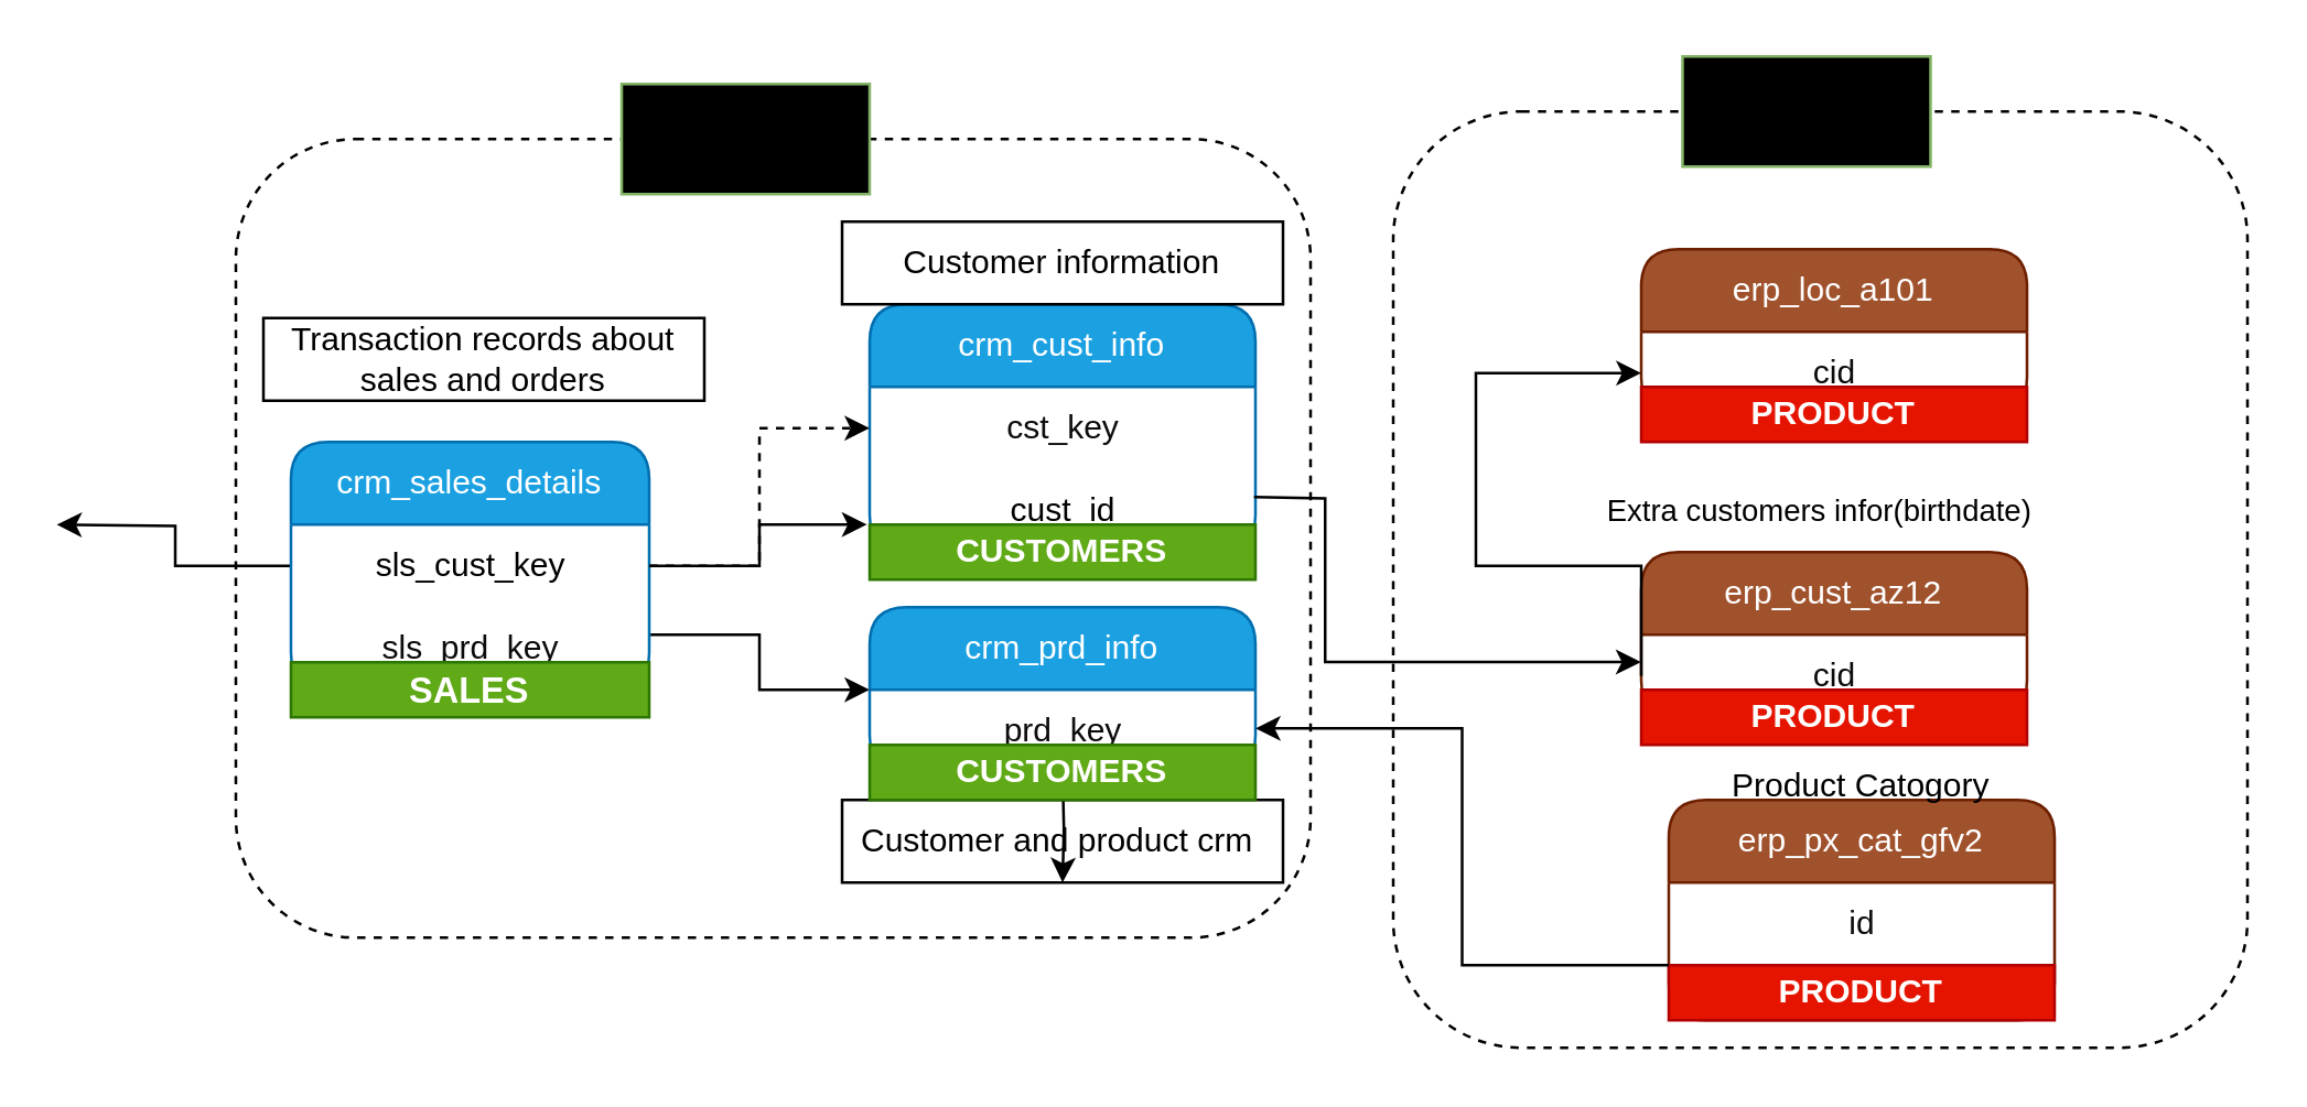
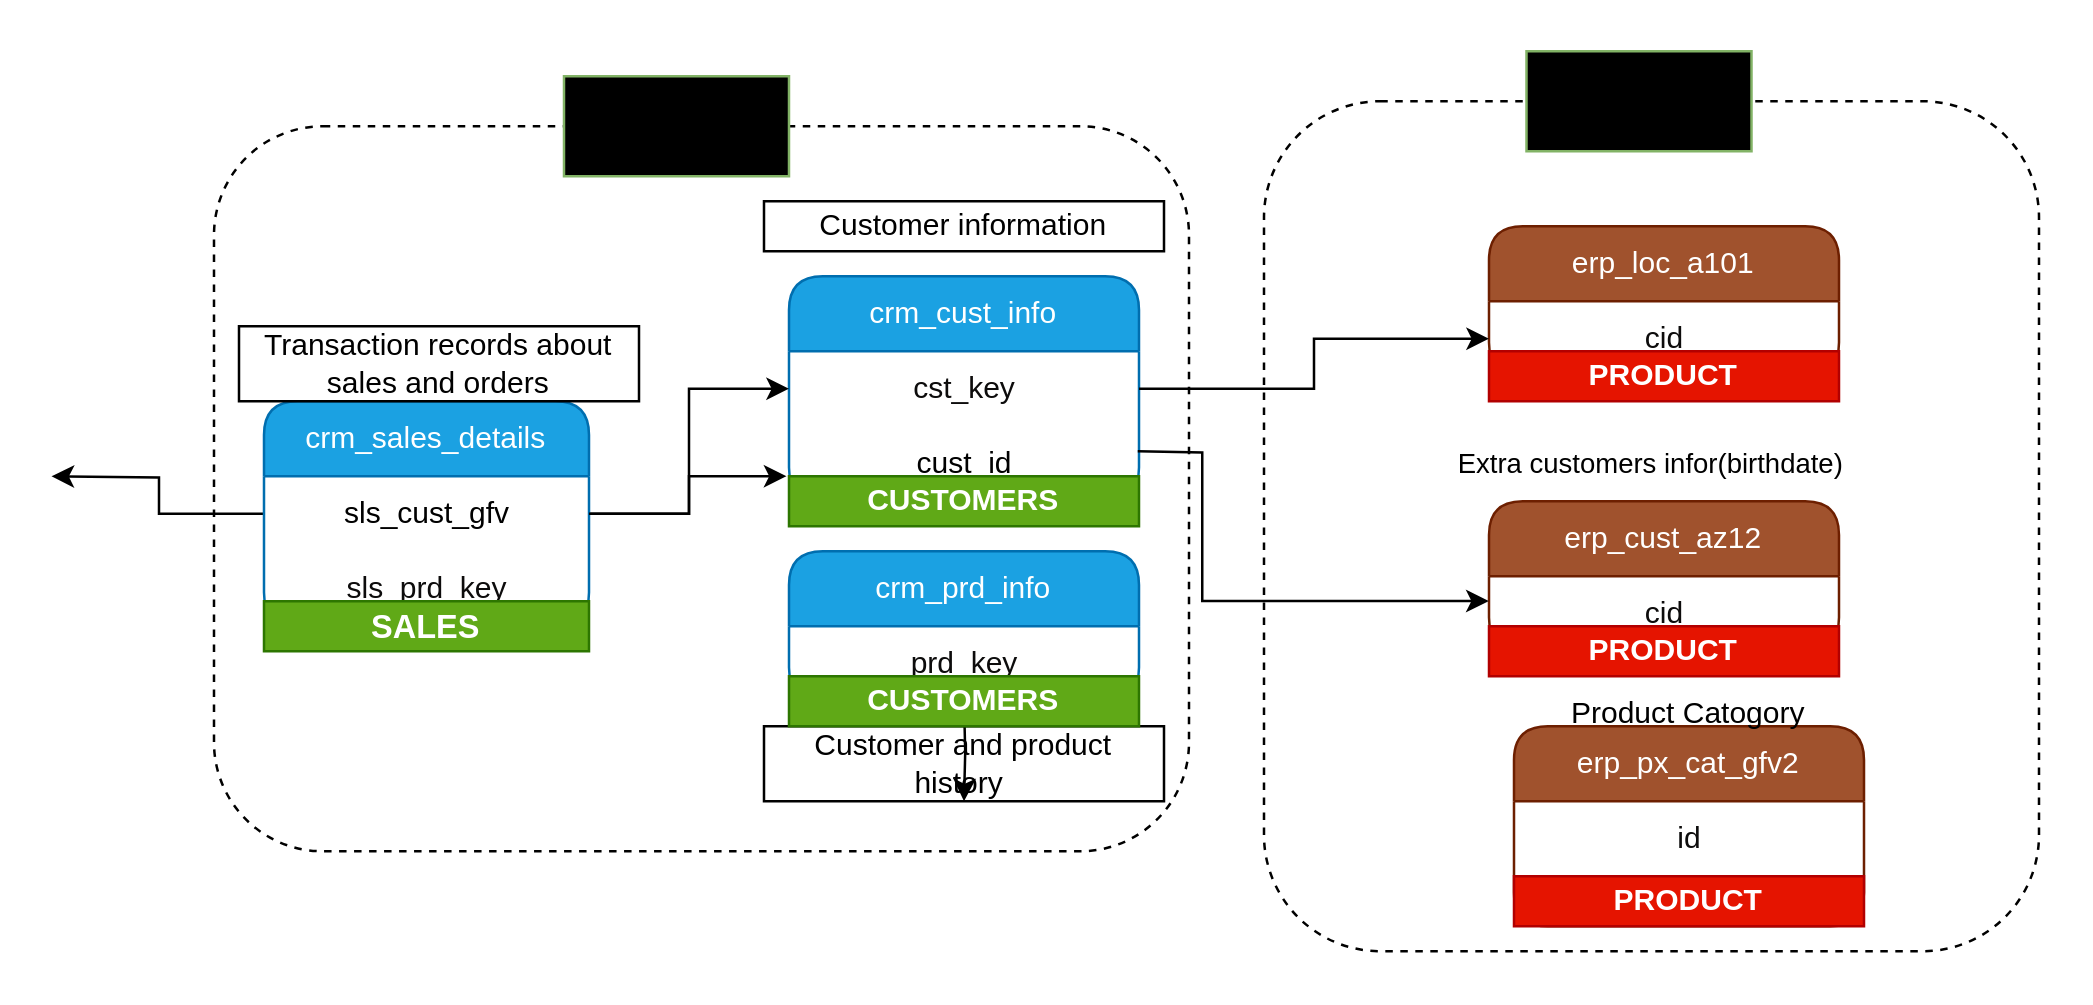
  <mxCell id="0" />
  <mxCell id="1" parent="0" />
  <mxCell id="2" value="crm_cust_info" style="swimlane;fontStyle=0;childLayout=stackLayout;horizontal=1;startSize=30;horizontalStack=0;resizeParent=1;resizeParentMax=0;resizeLast=0;collapsible=1;marginBottom=0;whiteSpace=wrap;html=1;rounded=1;fillColor=#1BA1E2;fontColor=#ffffff;strokeColor=#006EAF;" parent="1" vertex="1"><mxGeometry x="315" y="110" width="140" height="90" as="geometry" /></mxCell>
  <mxCell id="3" value="&lt;font color=&quot;#0d0c0c&quot;&gt;cst_key&lt;/font&gt;" style="text;html=1;align=center;verticalAlign=middle;resizable=0;points=[];autosize=1;strokeColor=none;fillColor=none;" parent="2" vertex="1"><mxGeometry y="30" width="140" height="30" as="geometry" /></mxCell>
  <mxCell id="4" value="&lt;font style=&quot;color: light-dark(rgb(0, 0, 0), rgb(13, 12, 12));&quot;&gt;cust_id&lt;/font&gt;" style="text;html=1;align=center;verticalAlign=middle;resizable=0;points=[];autosize=1;strokeColor=none;fillColor=none;" parent="2" vertex="1"><mxGeometry y="60" width="140" height="30" as="geometry" /></mxCell>
  <mxCell id="5" value="crm_prd_info" style="swimlane;fontStyle=0;childLayout=stackLayout;horizontal=1;startSize=30;horizontalStack=0;resizeParent=1;resizeParentMax=0;resizeLast=0;collapsible=1;marginBottom=0;whiteSpace=wrap;html=1;rounded=1;fillColor=#1ba1e2;fontColor=#ffffff;strokeColor=#006EAF;" parent="1" vertex="1"><mxGeometry x="315" y="220" width="140" height="60" as="geometry" /></mxCell>
  <mxCell id="6" style="edgeStyle=orthogonalEdgeStyle;rounded=0;orthogonalLoop=1;jettySize=auto;html=1;" parent="5" edge="1"><mxGeometry relative="1" as="geometry"><mxPoint x="70" y="100" as="targetPoint" /><mxPoint x="70" y="60" as="sourcePoint" /></mxGeometry></mxCell>
  <mxCell id="7" value="&lt;font color=&quot;#0d0c0c&quot;&gt;prd_key&lt;/font&gt;" style="text;html=1;align=center;verticalAlign=middle;resizable=0;points=[];autosize=1;strokeColor=none;fillColor=none;" parent="5" vertex="1"><mxGeometry y="30" width="140" height="30" as="geometry" /></mxCell>
- <mxCell id="8" style="edgeStyle=orthogonalEdgeStyle;rounded=0;orthogonalLoop=1;jettySize=auto;html=1;entryX=0;entryY=0.5;entryDx=0;entryDy=0;dashed=1;" parent="1" source="12" target="2" edge="1"><mxGeometry relative="1" as="geometry" /></mxCell>
- <mxCell id="9" style="edgeStyle=orthogonalEdgeStyle;rounded=0;orthogonalLoop=1;jettySize=auto;html=1;entryX=0;entryY=0.5;entryDx=0;entryDy=0;strokeColor=light-dark(#000000,#0D0C0C);" parent="1" source="12" target="5" edge="1"><mxGeometry relative="1" as="geometry"><Array as="points"><mxPoint x="275" y="230" /><mxPoint x="275" y="250" /></Array></mxGeometry></mxCell>
+ <mxCell id="8" style="edgeStyle=orthogonalEdgeStyle;rounded=0;orthogonalLoop=1;jettySize=auto;html=1;entryX=0;entryY=0.5;entryDx=0;entryDy=0;" parent="1" source="12" target="2" edge="1"><mxGeometry relative="1" as="geometry" /></mxCell>
  <mxCell id="10" style="edgeStyle=orthogonalEdgeStyle;rounded=0;orthogonalLoop=1;jettySize=auto;html=1;exitX=1;exitY=1;exitDx=0;exitDy=0;" parent="1" source="12" edge="1"><mxGeometry relative="1" as="geometry"><mxPoint x="235" y="250" as="targetPoint" /></mxGeometry></mxCell>
  <mxCell id="11" value="" style="edgeStyle=orthogonalEdgeStyle;rounded=0;orthogonalLoop=1;jettySize=auto;html=1;" parent="1" source="12" edge="1"><mxGeometry relative="1" as="geometry"><mxPoint x="20" y="190" as="targetPoint" /></mxGeometry></mxCell>
  <mxCell id="12" value="crm_sales_details" style="swimlane;fontStyle=0;childLayout=stackLayout;horizontal=1;startSize=30;horizontalStack=0;resizeParent=1;resizeParentMax=0;resizeLast=0;collapsible=1;marginBottom=0;whiteSpace=wrap;html=1;rounded=1;fillColor=#1ba1e2;fontColor=#ffffff;strokeColor=#006EAF;" parent="1" vertex="1"><mxGeometry x="105" y="160" width="130" height="90" as="geometry" /></mxCell>
- <mxCell id="13" value="&lt;font style=&quot;color: light-dark(rgb(0, 0, 0), rgb(13, 12, 12));&quot;&gt;sls_cust_key&lt;/font&gt;" style="text;html=1;align=center;verticalAlign=middle;resizable=0;points=[];autosize=1;strokeColor=none;fillColor=none;" parent="12" vertex="1"><mxGeometry y="30" width="130" height="30" as="geometry" /></mxCell>
+ <mxCell id="13" value="&lt;font style=&quot;color: light-dark(rgb(0, 0, 0), rgb(13, 12, 12));&quot;&gt;sls_cust_gfv&lt;/font&gt;" style="text;html=1;align=center;verticalAlign=middle;resizable=0;points=[];autosize=1;strokeColor=none;fillColor=none;" parent="12" vertex="1"><mxGeometry y="30" width="130" height="30" as="geometry" /></mxCell>
  <mxCell id="14" value="&lt;font color=&quot;#0d0c0c&quot;&gt;sls_prd_key&lt;/font&gt;" style="text;html=1;align=center;verticalAlign=middle;resizable=0;points=[];autosize=1;strokeColor=none;fillColor=none;" parent="12" vertex="1"><mxGeometry y="60" width="130" height="30" as="geometry" /></mxCell>
  <mxCell id="15" value="erp_px_cat_gfv2" style="swimlane;fontStyle=0;childLayout=stackLayout;horizontal=1;startSize=30;horizontalStack=0;resizeParent=1;resizeParentMax=0;resizeLast=0;collapsible=1;marginBottom=0;whiteSpace=wrap;html=1;rounded=1;fillColor=#a0522d;fontColor=#ffffff;strokeColor=#6D1F00;" parent="1" vertex="1"><mxGeometry x="605" y="290" width="140" height="80" as="geometry" /></mxCell>
  <mxCell id="16" value="&lt;font color=&quot;#0d0c0c&quot;&gt;id&lt;/font&gt;" style="text;html=1;align=center;verticalAlign=middle;resizable=0;points=[];autosize=1;strokeColor=none;fillColor=none;" parent="15" vertex="1"><mxGeometry y="30" width="140" height="30" as="geometry" /></mxCell>
  <mxCell id="17" value="&lt;b&gt;&lt;font style=&quot;color: light-dark(rgb(255, 255, 255), rgb(255, 255, 255));&quot;&gt;PRODUCT&lt;/font&gt;&lt;/b&gt;" style="text;html=1;strokeColor=#B20000;fillColor=#e51400;align=center;verticalAlign=middle;whiteSpace=wrap;overflow=hidden;fontColor=#ffffff;" parent="15" vertex="1"><mxGeometry y="60" width="140" height="20" as="geometry" /></mxCell>
  <mxCell id="18" value="erp_loc_a101" style="swimlane;fontStyle=0;childLayout=stackLayout;horizontal=1;startSize=30;horizontalStack=0;resizeParent=1;resizeParentMax=0;resizeLast=0;collapsible=1;marginBottom=0;whiteSpace=wrap;html=1;rounded=1;fillColor=#a0522d;fontColor=#ffffff;strokeColor=#6D1F00;" parent="1" vertex="1"><mxGeometry x="595" y="90" width="140" height="60" as="geometry" /></mxCell>
  <mxCell id="19" value="&lt;font color=&quot;#0d0c0c&quot;&gt;cid&lt;/font&gt;" style="text;html=1;align=center;verticalAlign=middle;resizable=0;points=[];autosize=1;strokeColor=none;fillColor=none;" parent="18" vertex="1"><mxGeometry y="30" width="140" height="30" as="geometry" /></mxCell>
  <mxCell id="20" value="erp_cust_az12" style="swimlane;fontStyle=0;childLayout=stackLayout;horizontal=1;startSize=30;horizontalStack=0;resizeParent=1;resizeParentMax=0;resizeLast=0;collapsible=1;marginBottom=0;whiteSpace=wrap;html=1;rounded=1;fillColor=#a0522d;fontColor=#ffffff;strokeColor=#6D1F00;" parent="1" vertex="1"><mxGeometry x="595" y="200" width="140" height="60" as="geometry" /></mxCell>
  <mxCell id="21" value="&lt;font color=&quot;#0d0c0c&quot;&gt;cid&lt;/font&gt;" style="text;html=1;align=center;verticalAlign=middle;resizable=0;points=[];autosize=1;strokeColor=none;fillColor=none;" parent="20" vertex="1"><mxGeometry y="30" width="140" height="30" as="geometry" /></mxCell>
  <mxCell id="22" style="edgeStyle=orthogonalEdgeStyle;rounded=0;orthogonalLoop=1;jettySize=auto;html=1;strokeColor=light-dark(#000000,#0D0C0C);" parent="1" source="13" edge="1"><mxGeometry relative="1" as="geometry"><mxPoint x="314" y="190" as="targetPoint" /><Array as="points"><mxPoint x="275" y="205" /><mxPoint x="275" y="190" /><mxPoint x="314" y="190" /></Array></mxGeometry></mxCell>
- <mxCell id="23" style="edgeStyle=orthogonalEdgeStyle;rounded=0;orthogonalLoop=1;jettySize=auto;html=1;exitX=0;exitY=0.75;exitDx=0;exitDy=0;entryX=1;entryY=0.467;entryDx=0;entryDy=0;entryPerimeter=0;strokeColor=light-dark(#000000,#0D0C0C);" parent="1" source="15" target="7" edge="1"><mxGeometry relative="1" as="geometry" /></mxCell>
- <mxCell id="24" style="edgeStyle=orthogonalEdgeStyle;rounded=0;orthogonalLoop=1;jettySize=auto;html=1;entryX=0;entryY=0.75;entryDx=0;entryDy=0;exitX=0;exitY=0.75;exitDx=0;exitDy=0;" parent="1" source="20" target="18" edge="1"><mxGeometry relative="1" as="geometry"><Array as="points"><mxPoint x="535" y="205" /><mxPoint x="535" y="135" /></Array></mxGeometry></mxCell>
+ <mxCell id="25" style="edgeStyle=orthogonalEdgeStyle;rounded=0;orthogonalLoop=1;jettySize=auto;html=1;entryX=0;entryY=0.75;entryDx=0;entryDy=0;strokeColor=light-dark(#000000,#0D0C0C);" parent="1" source="3" target="18" edge="1"><mxGeometry relative="1" as="geometry" /></mxCell>
  <mxCell id="26" style="edgeStyle=orthogonalEdgeStyle;rounded=0;orthogonalLoop=1;jettySize=auto;html=1;strokeColor=light-dark(#000000,#0D0C0C);entryX=0.29;entryY=0.588;entryDx=0;entryDy=0;entryPerimeter=0;" parent="1" target="28" edge="1"><mxGeometry relative="1" as="geometry"><mxPoint x="454.5" y="180" as="sourcePoint" /><mxPoint x="594.5" y="270" as="targetPoint" /></mxGeometry></mxCell>
  <mxCell id="27" value="" style="rounded=1;whiteSpace=wrap;html=1;fillColor=none;dashed=1;strokeColor=light-dark(#000000, #0b0909);" parent="1" vertex="1"><mxGeometry x="85" y="50" width="390" height="290" as="geometry" /></mxCell>
  <mxCell id="28" value="" style="rounded=1;whiteSpace=wrap;html=1;fillColor=none;strokeColor=light-dark(#000000,#0B0A0A);dashed=1;" parent="1" vertex="1"><mxGeometry x="505" y="40" width="310" height="340" as="geometry" /></mxCell>
  <mxCell id="29" value="&lt;font style=&quot;font-size: 20px;&quot;&gt;CRM&lt;/font&gt;" style="rounded=0;whiteSpace=wrap;html=1;fillColor=#D5E8D4;gradientColor=light-dark(#97d077, #173008);strokeColor=#82b366;" parent="1" vertex="1"><mxGeometry x="225" y="30" width="90" height="40" as="geometry" /></mxCell>
  <mxCell id="30" value="&lt;span style=&quot;font-size: 20px;&quot;&gt;ERP&lt;/span&gt;" style="rounded=0;whiteSpace=wrap;html=1;fillColor=#FF3333;gradientColor=light-dark(#97d077, #173008);strokeColor=#82b366;" parent="1" vertex="1"><mxGeometry x="610" y="20" width="90" height="40" as="geometry" /></mxCell>
- <mxCell id="31" value="Transaction records about sales and orders" style="rounded=0;whiteSpace=wrap;html=1;fillColor=none;fontColor=#000000;" parent="1" vertex="1"><mxGeometry x="95" y="115" width="160" height="30" as="geometry" /></mxCell>
- <mxCell id="32" value="&lt;font style=&quot;color: rgb(0, 0, 0);&quot;&gt;Customer and product crm&amp;nbsp;&lt;/font&gt;" style="rounded=0;whiteSpace=wrap;html=1;fillColor=none;fontColor=#000000;" parent="1" vertex="1"><mxGeometry x="305" y="290" width="160" height="30" as="geometry" /></mxCell>
- <mxCell id="33" value="&lt;font color=&quot;#000000&quot;&gt;Customer information&lt;/font&gt;" style="rounded=0;whiteSpace=wrap;html=1;fillColor=none;fontColor=#000000;" parent="1" vertex="1"><mxGeometry x="305" y="80" width="160" height="30" as="geometry" /></mxCell>
+ <mxCell id="31" value="Transaction records about sales and orders" style="rounded=0;whiteSpace=wrap;html=1;fillColor=none;fontColor=#000000;" parent="1" vertex="1"><mxGeometry x="95" y="130" width="160" height="30" as="geometry" /></mxCell>
+ <mxCell id="32" value="&lt;font style=&quot;color: rgb(0, 0, 0);&quot;&gt;Customer and product history&amp;nbsp;&lt;/font&gt;" style="rounded=0;whiteSpace=wrap;html=1;fillColor=none;fontColor=#000000;" parent="1" vertex="1"><mxGeometry x="305" y="290" width="160" height="30" as="geometry" /></mxCell>
+ <mxCell id="33" value="&lt;font color=&quot;#000000&quot;&gt;Customer information&lt;/font&gt;" style="rounded=0;whiteSpace=wrap;html=1;fillColor=none;fontColor=#000000;" parent="1" vertex="1"><mxGeometry x="305" y="80" width="160" height="20" as="geometry" /></mxCell>
  <mxCell id="34" value="&lt;font style=&quot;color: light-dark(rgb(255, 255, 255), rgb(255, 255, 255));&quot;&gt;&lt;b&gt;CUSTOMERS&lt;/b&gt;&lt;/font&gt;" style="text;html=1;strokeColor=#2D7600;fillColor=#60a917;align=center;verticalAlign=middle;whiteSpace=wrap;overflow=hidden;fontColor=#ffffff;" parent="1" vertex="1"><mxGeometry x="315" y="190" width="140" height="20" as="geometry" /></mxCell>
  <mxCell id="35" value="&lt;font color=&quot;#ffffff&quot;&gt;&lt;span style=&quot;font-size: 13px;&quot;&gt;&lt;b&gt;SALES&lt;/b&gt;&lt;/span&gt;&lt;/font&gt;" style="text;html=1;strokeColor=#2D7600;fillColor=#60a917;align=center;verticalAlign=middle;whiteSpace=wrap;overflow=hidden;fontColor=#ffffff;" parent="1" vertex="1"><mxGeometry x="105" y="240" width="130" height="20" as="geometry" /></mxCell>
  <mxCell id="36" value="&lt;b&gt;&lt;font style=&quot;color: light-dark(rgb(255, 255, 255), rgb(255, 255, 255));&quot;&gt;CUSTOMERS&lt;/font&gt;&lt;/b&gt;" style="text;html=1;strokeColor=#2D7600;fillColor=#60a917;align=center;verticalAlign=middle;whiteSpace=wrap;overflow=hidden;fontColor=#ffffff;" parent="1" vertex="1"><mxGeometry x="315" y="270" width="140" height="20" as="geometry" /></mxCell>
  <mxCell id="37" value="&lt;font color=&quot;#000000&quot;&gt;Product Catogory&lt;/font&gt;" style="rounded=0;whiteSpace=wrap;html=1;fillColor=none;fontColor=#000000;strokeColor=none;" parent="1" vertex="1"><mxGeometry x="595" y="270" width="160" height="30" as="geometry" /></mxCell>
  <mxCell id="38" value="&lt;font style=&quot;font-size: 11px;&quot; color=&quot;#000000&quot;&gt;Extra customers infor(birthdate)&lt;/font&gt;" style="rounded=0;whiteSpace=wrap;html=1;fillColor=none;fontColor=#000000;strokeColor=none;" parent="1" vertex="1"><mxGeometry x="580" y="170" width="160" height="30" as="geometry" /></mxCell>
  <mxCell id="39" value="&lt;b&gt;&lt;font style=&quot;color: light-dark(rgb(255, 255, 255), rgb(255, 255, 255));&quot;&gt;PRODUCT&lt;/font&gt;&lt;/b&gt;" style="text;html=1;strokeColor=#B20000;fillColor=#e51400;align=center;verticalAlign=middle;whiteSpace=wrap;overflow=hidden;fontColor=#ffffff;" parent="1" vertex="1"><mxGeometry x="595" y="140" width="140" height="20" as="geometry" /></mxCell>
  <mxCell id="40" value="&lt;b&gt;&lt;font style=&quot;color: light-dark(rgb(255, 255, 255), rgb(255, 255, 255));&quot;&gt;PRODUCT&lt;/font&gt;&lt;/b&gt;" style="text;html=1;strokeColor=#B20000;fillColor=#e51400;align=center;verticalAlign=middle;whiteSpace=wrap;overflow=hidden;fontColor=#ffffff;" parent="1" vertex="1"><mxGeometry x="595" y="250" width="140" height="20" as="geometry" /></mxCell>
